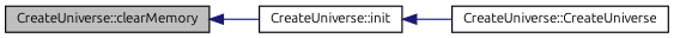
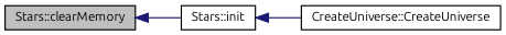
  digraph {
    fontname=Ubuntu
    rankdir=LR
    node [color=black fillcolor=white fontname=Ubuntu fontsize=10 shape=record style=filled]
    edge [color=midnightblue dir=back fontname=Ubuntu fontsize=10 labelfontname=Helvetica labelfontsize=10 style=solid]
-   n1 [fillcolor=grey75 fontcolor=black height=0.2 label="CreateUniverse::clearMemory" width=0.4]
-   n2 [height=0.2 label="CreateUniverse::init" width=0.4]
+   n1 [fillcolor=grey75 fontcolor=black height=0.2 label="Stars::clearMemory" width=0.4]
+   n2 [height=0.2 label="Stars::init" width=0.4]
    n3 [height=0.2 label="CreateUniverse::CreateUniverse" width=0.4]
    n1 -> n2
    n2 -> n3
  }
